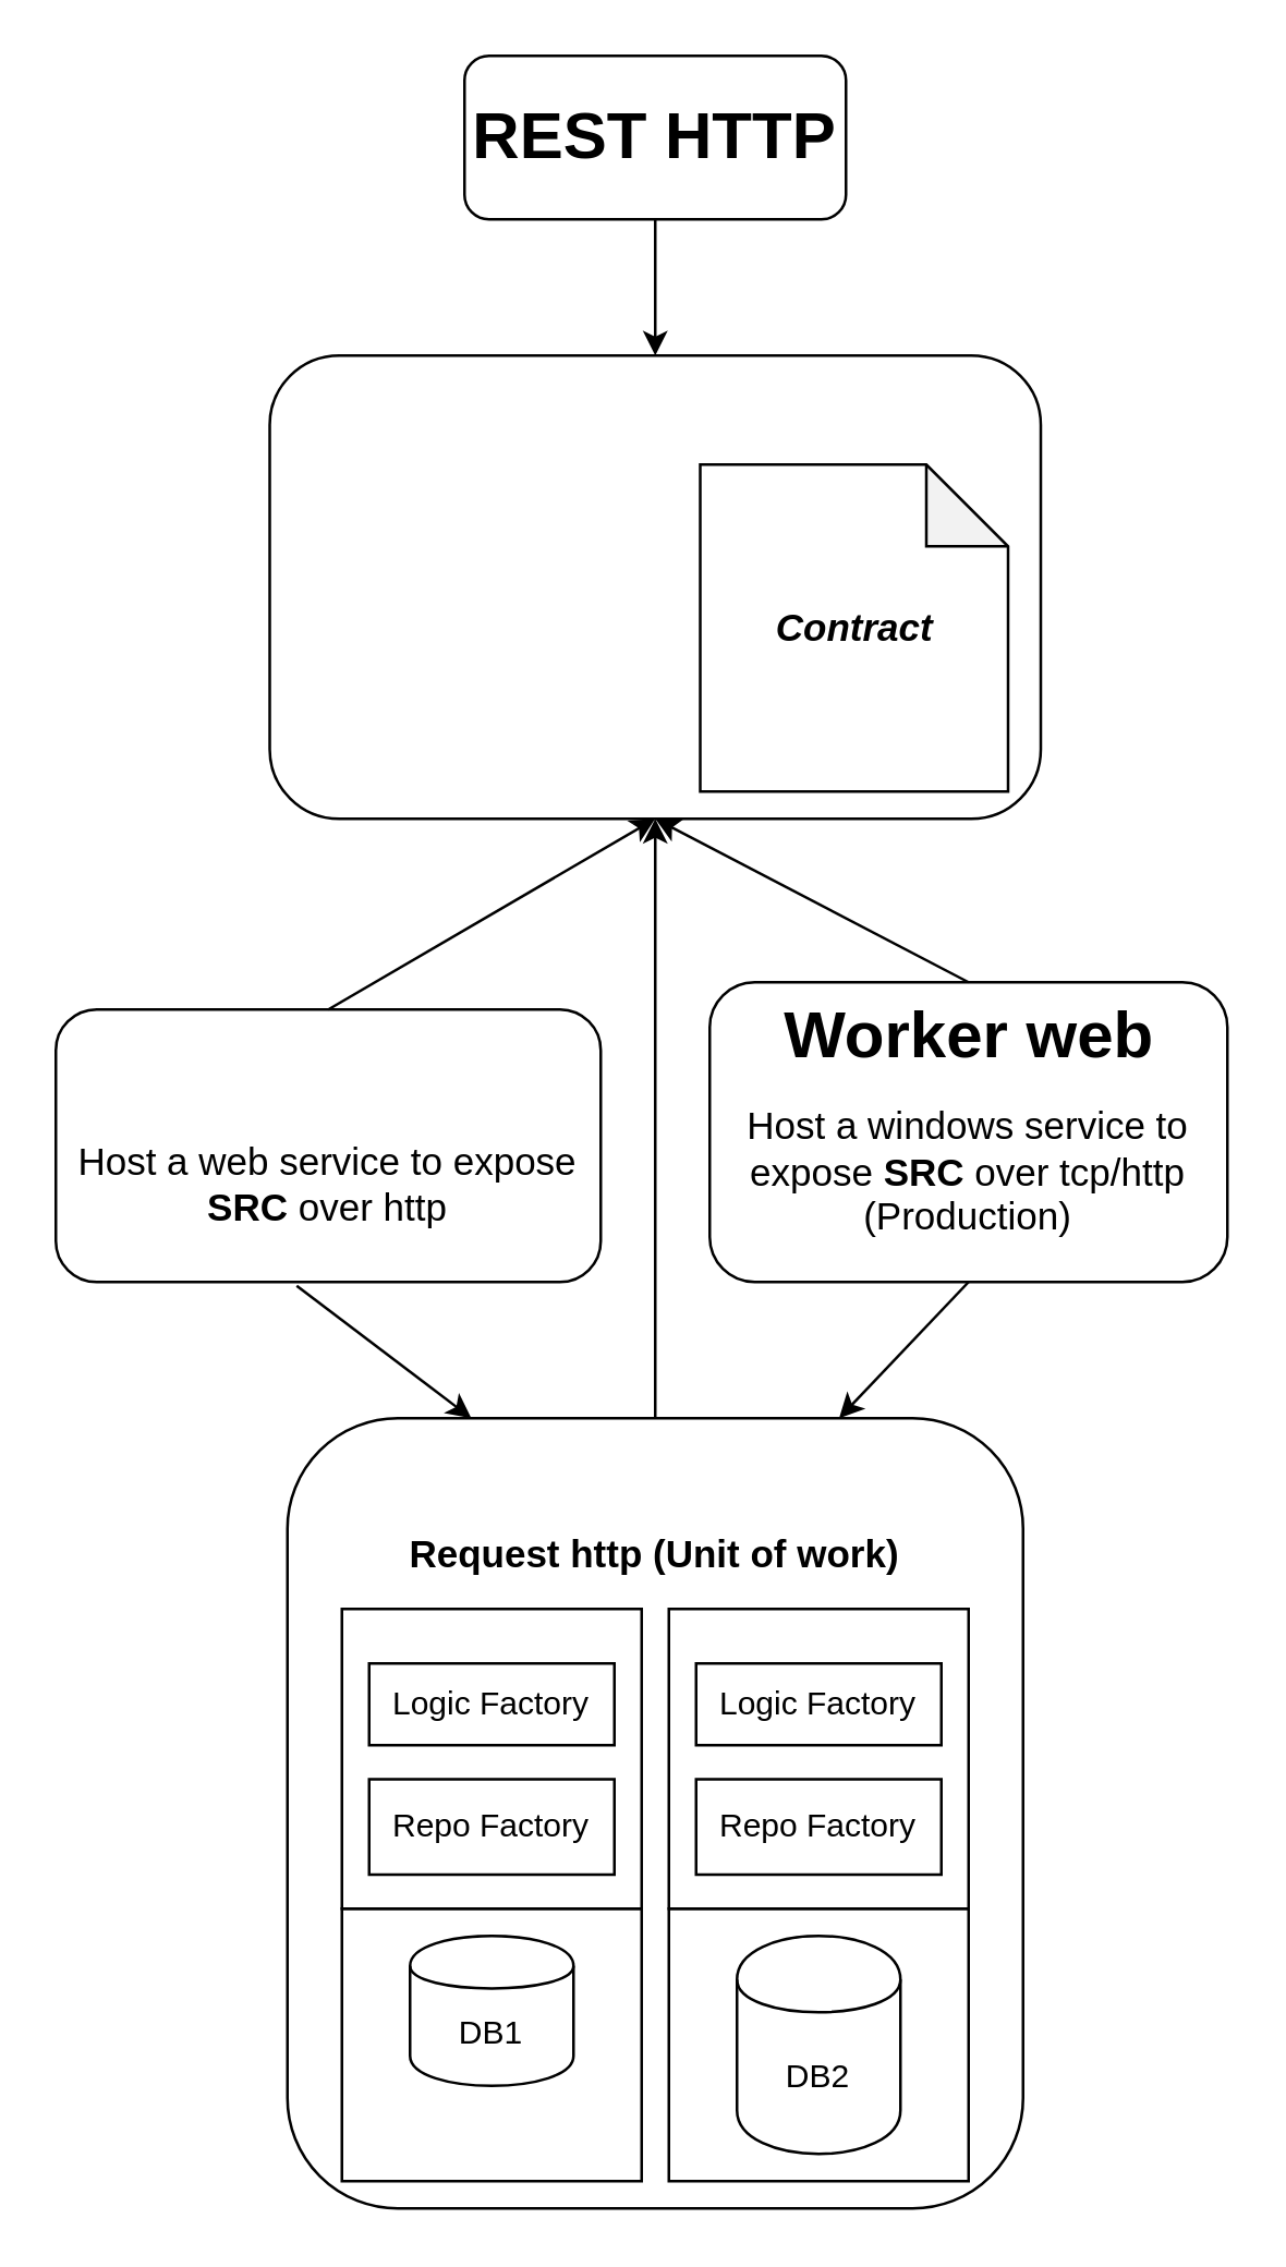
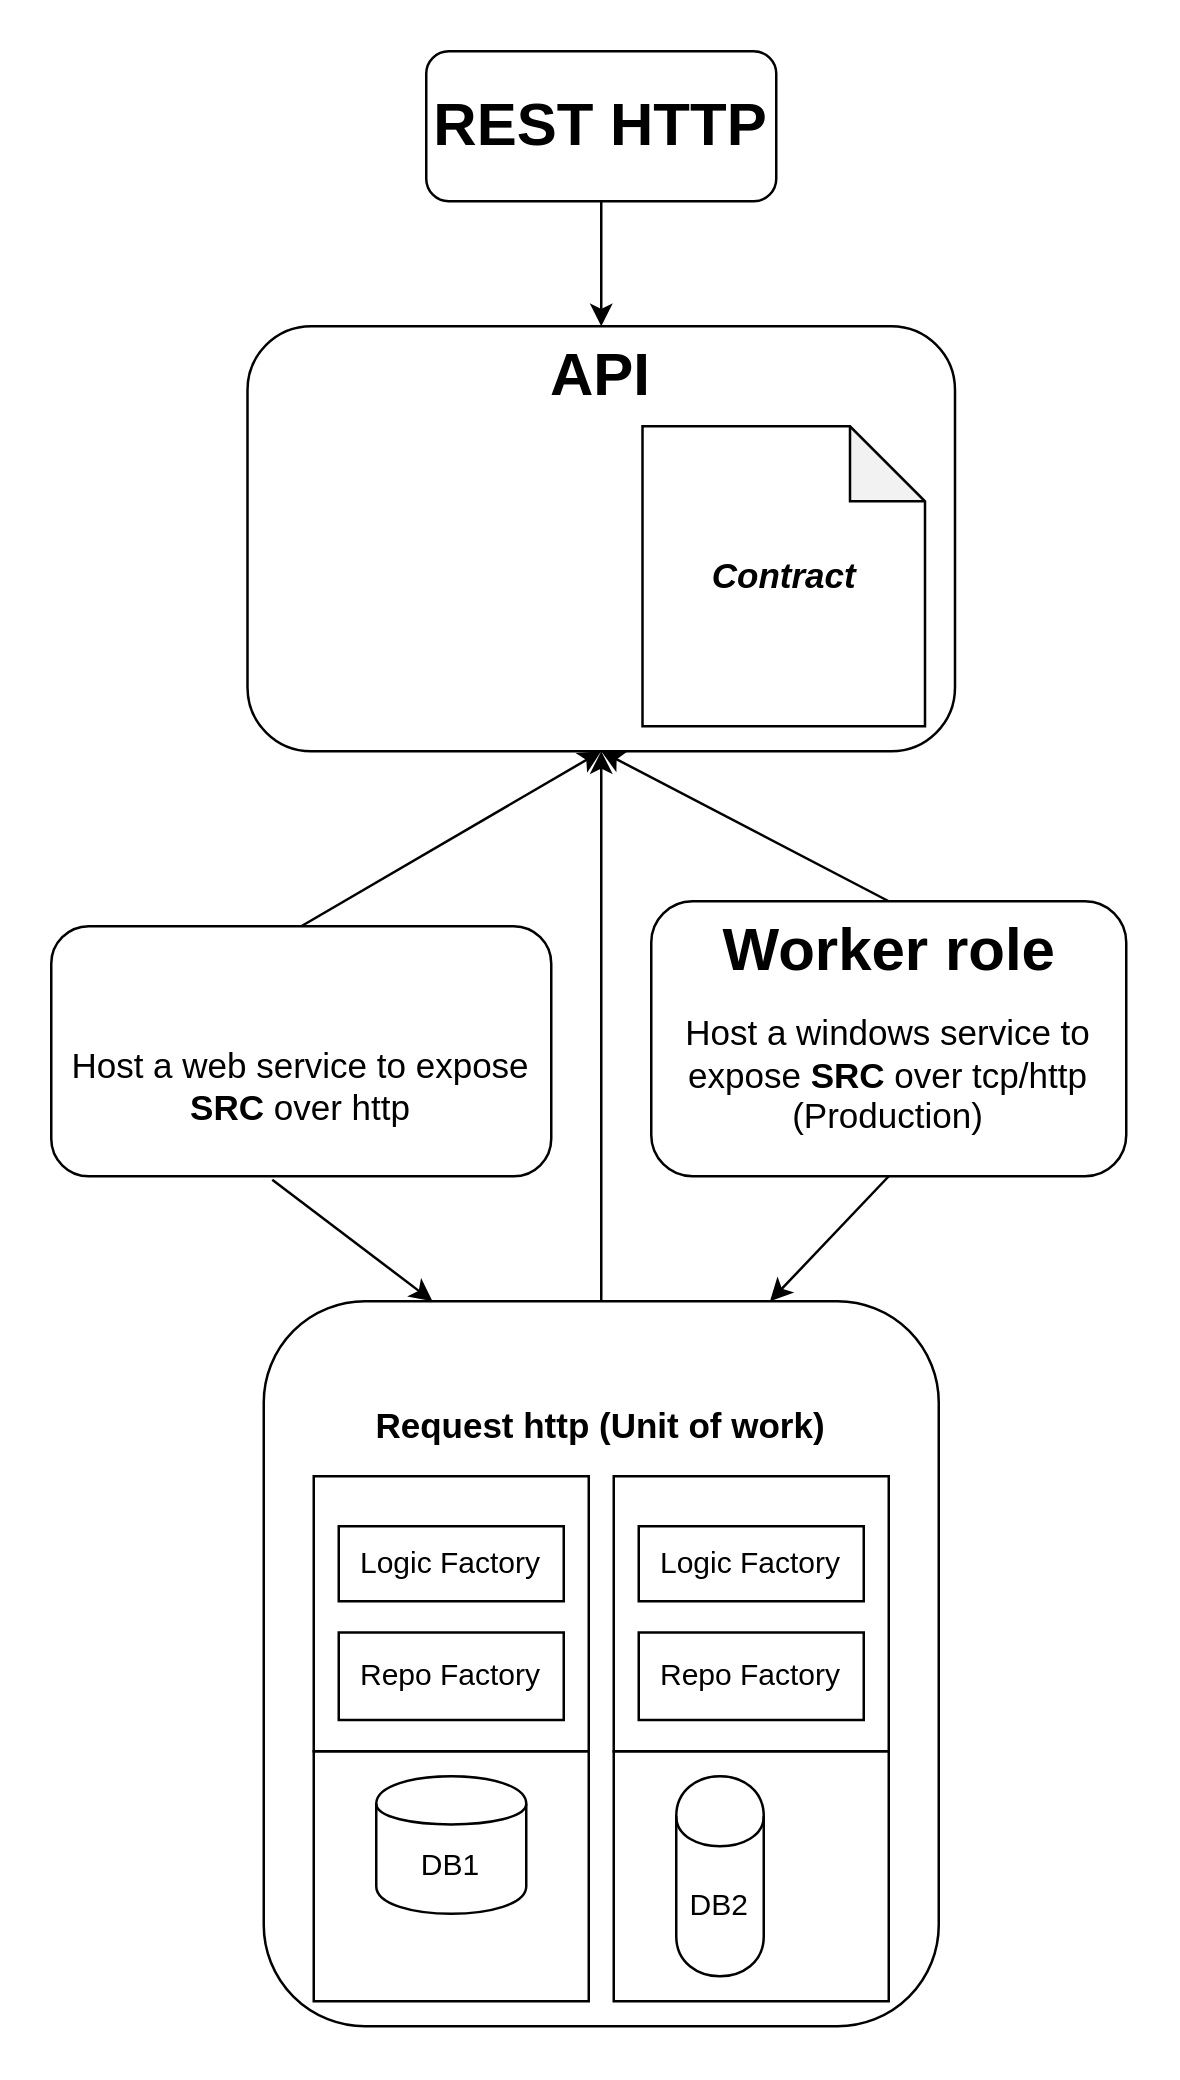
  <mxCell id="0" />
  <mxCell id="1" parent="0" />
  <mxCell id="2" value="" style="rounded=1;whiteSpace=wrap;html=1;" parent="1" vertex="1"><mxGeometry x="98.5" y="130" width="283" height="170" as="geometry" /></mxCell>
  <mxCell id="3" value="&lt;b&gt;&lt;font style=&quot;font-size: 14px&quot;&gt;&lt;i&gt;Contract&lt;/i&gt;&lt;/font&gt;&lt;/b&gt;" style="shape=note;whiteSpace=wrap;html=1;backgroundOutline=1;darkOpacity=0.05;" parent="1" vertex="1"><mxGeometry x="256.5" y="170" width="113" height="120" as="geometry" /></mxCell>
+ <mxCell id="4" value="&lt;font style=&quot;font-size: 12px&quot;&gt;&lt;b&gt;&lt;font style=&quot;font-size: 24px&quot;&gt;API&lt;/font&gt;&lt;/b&gt;&lt;/font&gt;" style="text;html=1;strokeColor=none;fillColor=none;align=center;verticalAlign=middle;whiteSpace=wrap;rounded=0;" parent="1" vertex="1"><mxGeometry x="220" y="140" width="40" height="20" as="geometry" /></mxCell>
  <mxCell id="5" value="" style="rounded=1;whiteSpace=wrap;html=1;" parent="1" vertex="1"><mxGeometry x="105" y="520" width="270" height="290" as="geometry" /></mxCell>
  <mxCell id="6" value="" style="rounded=0;whiteSpace=wrap;html=1;" parent="1" vertex="1"><mxGeometry x="245" y="700" width="110" height="100" as="geometry" /></mxCell>
- <mxCell id="7" value="DB2" style="shape=cylinder;whiteSpace=wrap;html=1;boundedLbl=1;backgroundOutline=1;" parent="1" vertex="1"><mxGeometry x="270" y="710" width="60" height="80" as="geometry" /></mxCell>
+ <mxCell id="7" value="DB2" style="shape=cylinder;whiteSpace=wrap;html=1;boundedLbl=1;backgroundOutline=1;" parent="1" vertex="1"><mxGeometry x="270" y="710" width="35" height="80" as="geometry" /></mxCell>
  <mxCell id="8" value="" style="rounded=0;whiteSpace=wrap;html=1;strokeColor=#000000;" parent="1" vertex="1"><mxGeometry x="245" y="590" width="110" height="110" as="geometry" /></mxCell>
  <mxCell id="9" value="Logic Factory" style="rounded=0;whiteSpace=wrap;html=1;strokeColor=#000000;" parent="1" vertex="1"><mxGeometry x="255" y="610" width="90" height="30" as="geometry" /></mxCell>
  <mxCell id="10" value="Repo Factory" style="rounded=0;whiteSpace=wrap;html=1;strokeColor=#000000;" parent="1" vertex="1"><mxGeometry x="255" y="652.5" width="90" height="35" as="geometry" /></mxCell>
  <mxCell id="11" value="" style="rounded=0;whiteSpace=wrap;html=1;" parent="1" vertex="1"><mxGeometry x="125" y="700" width="110" height="100" as="geometry" /></mxCell>
  <mxCell id="12" value="DB1" style="shape=cylinder;whiteSpace=wrap;html=1;boundedLbl=1;backgroundOutline=1;" parent="1" vertex="1"><mxGeometry x="150" y="710" width="60" height="55" as="geometry" /></mxCell>
  <mxCell id="13" value="" style="rounded=0;whiteSpace=wrap;html=1;strokeColor=#000000;" parent="1" vertex="1"><mxGeometry x="125" y="590" width="110" height="110" as="geometry" /></mxCell>
  <mxCell id="14" value="Logic Factory" style="rounded=0;whiteSpace=wrap;html=1;strokeColor=#000000;" parent="1" vertex="1"><mxGeometry x="135" y="610" width="90" height="30" as="geometry" /></mxCell>
  <mxCell id="15" value="Repo Factory" style="rounded=0;whiteSpace=wrap;html=1;strokeColor=#000000;" parent="1" vertex="1"><mxGeometry x="135" y="652.5" width="90" height="35" as="geometry" /></mxCell>
  <mxCell id="16" value="&lt;b&gt;&lt;font style=&quot;font-size: 14px&quot;&gt;Request http (Unit of work)&lt;/font&gt;&lt;/b&gt;" style="text;html=1;strokeColor=none;fillColor=none;align=center;verticalAlign=middle;whiteSpace=wrap;rounded=0;" parent="1" vertex="1"><mxGeometry x="130" y="560" width="220" height="20" as="geometry" /></mxCell>
  <mxCell id="17" value="&lt;br&gt;&lt;div&gt;&lt;br&gt;&lt;/div&gt;&lt;div&gt;&lt;font style=&quot;font-size: 14px&quot;&gt;Host a web service to expose &lt;b&gt;SRC &lt;/b&gt;over http&lt;/font&gt;&lt;/div&gt;" style="rounded=1;whiteSpace=wrap;html=1;" parent="1" vertex="1"><mxGeometry x="20" y="370" width="200" height="100" as="geometry" /></mxCell>
  <mxCell id="18" value="&lt;br&gt;&lt;div&gt;&lt;br&gt;&lt;/div&gt;&lt;div&gt;&lt;font style=&quot;font-size: 14px&quot;&gt;Host a windows service to expose &lt;b&gt;SRC &lt;/b&gt;over tcp/http (Production)&lt;/font&gt;&lt;/div&gt;" style="rounded=1;whiteSpace=wrap;html=1;" parent="1" vertex="1"><mxGeometry x="260" y="360" width="190" height="110" as="geometry" /></mxCell>
- <mxCell id="19" value="&lt;b&gt;&lt;font style=&quot;font-size: 24px&quot;&gt;Worker web&lt;br&gt;&lt;/font&gt;&lt;/b&gt;" style="text;html=1;strokeColor=none;fillColor=none;align=center;verticalAlign=middle;whiteSpace=wrap;rounded=0;" parent="1" vertex="1"><mxGeometry x="277.5" y="370" width="155" height="20" as="geometry" /></mxCell>
+ <mxCell id="19" value="&lt;b&gt;&lt;font style=&quot;font-size: 24px&quot;&gt;Worker role&lt;br&gt;&lt;/font&gt;&lt;/b&gt;" style="text;html=1;strokeColor=none;fillColor=none;align=center;verticalAlign=middle;whiteSpace=wrap;rounded=0;" parent="1" vertex="1"><mxGeometry x="277.5" y="370" width="155" height="20" as="geometry" /></mxCell>
  <mxCell id="20" value="" style="endArrow=classic;html=1;exitX=0.442;exitY=1.014;exitDx=0;exitDy=0;exitPerimeter=0;entryX=0.25;entryY=0;entryDx=0;entryDy=0;" parent="1" source="17" target="5" edge="1"><mxGeometry width="50" height="50" relative="1" as="geometry"><mxPoint x="60" y="800" as="sourcePoint" /><mxPoint x="110" y="750" as="targetPoint" /></mxGeometry></mxCell>
  <mxCell id="21" value="" style="endArrow=classic;html=1;exitX=0.5;exitY=1;exitDx=0;exitDy=0;entryX=0.75;entryY=0;entryDx=0;entryDy=0;" parent="1" source="18" target="5" edge="1"><mxGeometry width="50" height="50" relative="1" as="geometry"><mxPoint x="60" y="800" as="sourcePoint" /><mxPoint x="110" y="750" as="targetPoint" /></mxGeometry></mxCell>
  <mxCell id="22" value="" style="endArrow=classic;html=1;" parent="1" source="5" target="2" edge="1"><mxGeometry width="50" height="50" relative="1" as="geometry"><mxPoint x="70" y="800" as="sourcePoint" /><mxPoint x="244" y="303" as="targetPoint" /></mxGeometry></mxCell>
  <mxCell id="23" value="" style="endArrow=classic;html=1;exitX=0.5;exitY=0;exitDx=0;exitDy=0;entryX=0.5;entryY=1;entryDx=0;entryDy=0;" parent="1" source="17" target="2" edge="1"><mxGeometry width="50" height="50" relative="1" as="geometry"><mxPoint x="90" y="880" as="sourcePoint" /><mxPoint x="100" y="320" as="targetPoint" /></mxGeometry></mxCell>
  <mxCell id="24" value="" style="endArrow=classic;html=1;exitX=0.5;exitY=0;exitDx=0;exitDy=0;entryX=0.5;entryY=1;entryDx=0;entryDy=0;" parent="1" source="18" target="2" edge="1"><mxGeometry width="50" height="50" relative="1" as="geometry"><mxPoint x="480" y="300" as="sourcePoint" /><mxPoint x="250" y="310" as="targetPoint" /></mxGeometry></mxCell>
  <mxCell id="25" value="&lt;b&gt;&lt;font style=&quot;font-size: 24px&quot;&gt;REST HTTP&lt;/font&gt;&lt;/b&gt;" style="rounded=1;whiteSpace=wrap;html=1;" parent="1" vertex="1"><mxGeometry x="170" y="20" width="140" height="60" as="geometry" /></mxCell>
  <mxCell id="26" value="" style="endArrow=classic;html=1;exitX=0.5;exitY=1;exitDx=0;exitDy=0;entryX=0.5;entryY=0;entryDx=0;entryDy=0;" parent="1" source="25" target="2" edge="1"><mxGeometry width="50" height="50" relative="1" as="geometry"><mxPoint x="90" y="880" as="sourcePoint" /><mxPoint x="140" y="830" as="targetPoint" /></mxGeometry></mxCell>
